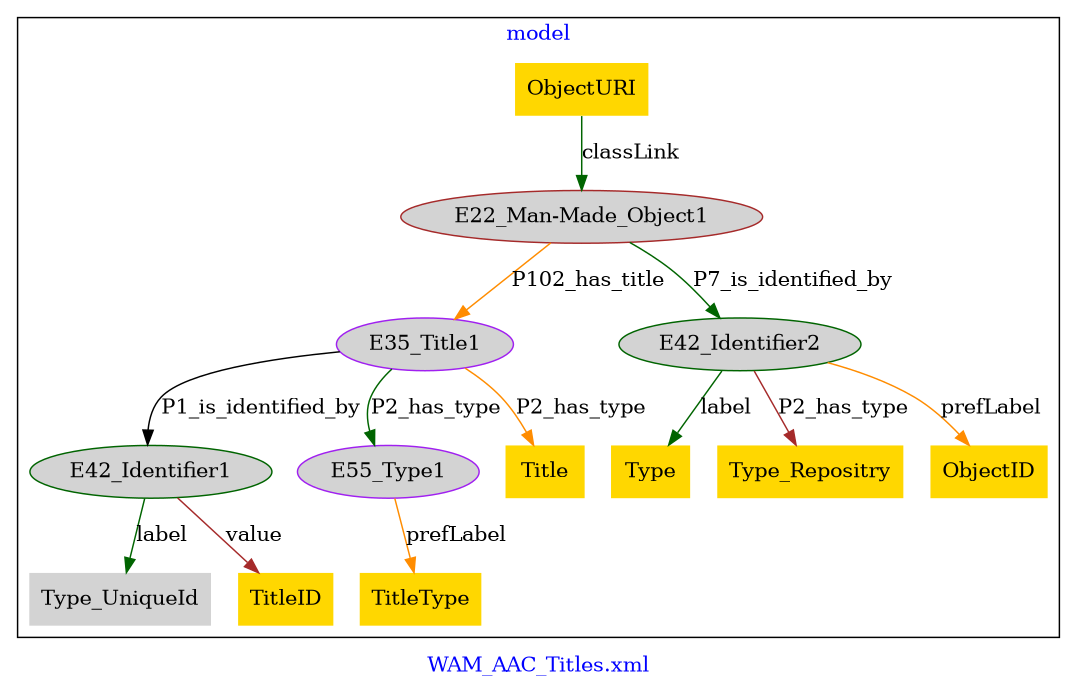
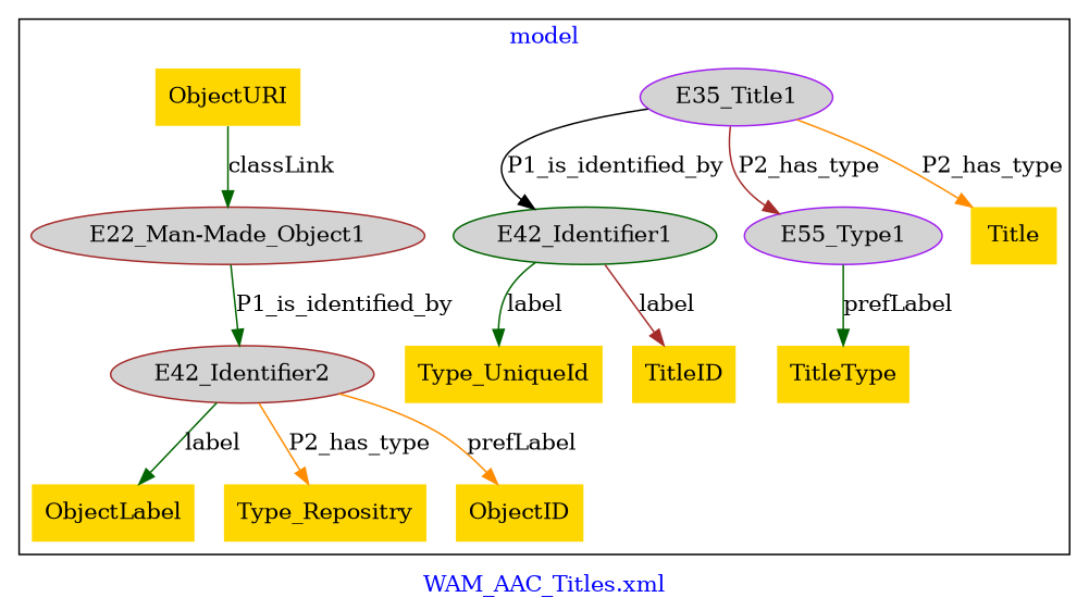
  digraph {
    fontcolor=blue
    fontname="DejaVu Serif"
    label="WAM_AAC_Titles.xml"
    remincross=true
    node [color=brown fillcolor=gold fontname="DejaVu Serif" style=filled shape=plaintext]
    edge [color=darkgreen fontcolor=black fontname="DejaVu Serif"]
    n1 [fillcolor=lightgray label="E22_Man-Made_Object1" shape=""]
    n2 [color=purple fillcolor=lightgray label=E35_Title1 shape=""]
-   n3 [color=darkgreen fillcolor=lightgray label=E42_Identifier2 shape=""]
+   n3 [fillcolor=lightgray label=E42_Identifier2 shape=""]
    n4 [color=darkgreen fillcolor=lightgray label=E42_Identifier1 shape=""]
    n5 [color=purple fillcolor=lightgray label=E55_Type1 shape=""]
-   n6 [color=purple label=Type]
+   n6 [color=purple label=ObjectLabel]
    n7 [label=Type_Repositry]
    n8 [color=purple label=ObjectURI]
    n9 [label=ObjectID]
    n10 [label=Title]
-   n11 [color=darkgreen fillcolor=lightgray label=Type_UniqueId]
+   n11 [color=darkgreen label=Type_UniqueId]
    n12 [color=purple label=TitleType]
    n13 [label=TitleID]
    subgraph cluster_1 {
      label=model
      n1
      n2
      n3
      n4
      n5
      n6
      n7
      n8
      n9
      n10
      n11
      n12
      n13
    }
-   n1 -> n2 [color=darkorange label=P102_has_title]
-   n1 -> n3 [label=P7_is_identified_by]
+   n1 -> n3 [label=P1_is_identified_by]
    n2 -> n4 [color=black label=P1_is_identified_by]
-   n2 -> n5 [label=P2_has_type]
+   n2 -> n5 [color=brown label=P2_has_type]
    n2 -> n10 [color=darkorange label=P2_has_type]
    n3 -> n6 [label=label]
-   n3 -> n7 [color=brown label=P2_has_type]
+   n3 -> n7 [color=darkorange label=P2_has_type]
    n3 -> n9 [color=darkorange label=prefLabel]
    n4 -> n11 [label=label]
-   n4 -> n13 [color=brown label=value]
-   n5 -> n12 [color=darkorange label=prefLabel]
+   n4 -> n13 [color=brown label=label]
+   n5 -> n12 [label=prefLabel]
    n8 -> n1 [label=classLink]
  }
